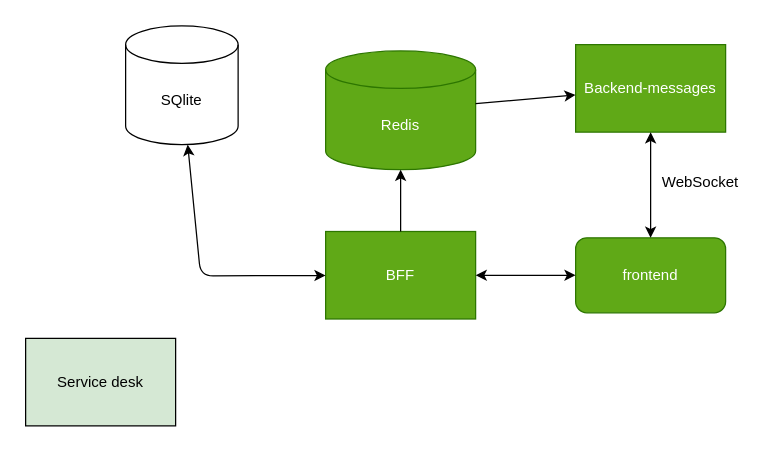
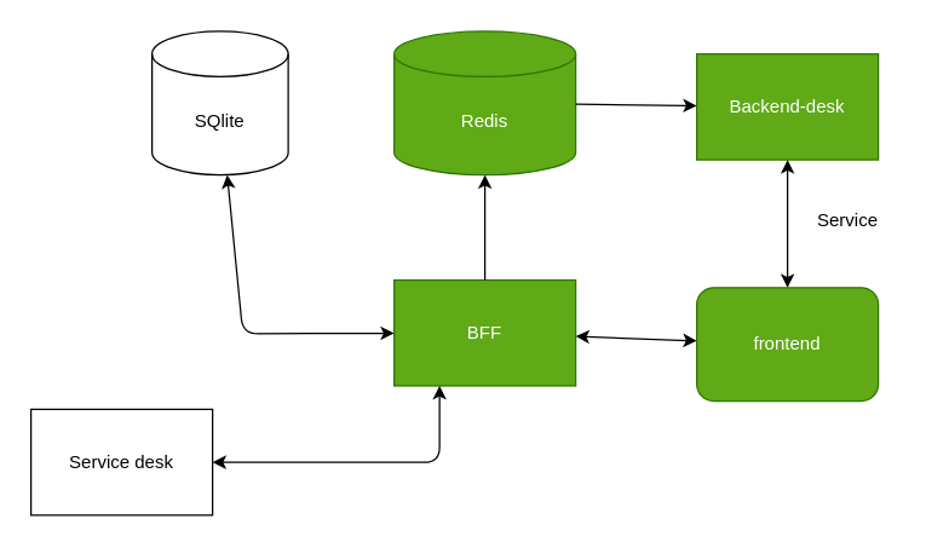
  <mxCell id="0" />
  <mxCell id="1" parent="0" />
  <mxCell id="2" value="BFF" style="rounded=0;whiteSpace=wrap;html=1;fillColor=#60a917;fontColor=#ffffff;strokeColor=#2D7600;" parent="1" vertex="1"><mxGeometry x="260" y="184.5" width="120" height="70" as="geometry" /></mxCell>
- <mxCell id="3" value="Service desk" style="rounded=0;whiteSpace=wrap;html=1;fillColor=#d5e8d4;" parent="1" vertex="1"><mxGeometry x="20" y="270" width="120" height="70" as="geometry" /></mxCell>
- <mxCell id="5" value="frontend" style="rounded=1;whiteSpace=wrap;html=1;fillColor=#60a917;fontColor=#ffffff;strokeColor=#2D7600;" parent="1" vertex="1"><mxGeometry x="460" y="189.5" width="120" height="60" as="geometry" /></mxCell>
+ <mxCell id="3" value="Service desk" style="rounded=0;whiteSpace=wrap;html=1;" parent="1" vertex="1"><mxGeometry x="20" y="270" width="120" height="70" as="geometry" /></mxCell>
+ <mxCell id="4" value="" style="endArrow=classic;startArrow=classic;html=1;exitX=1;exitY=0.5;exitDx=0;exitDy=0;entryX=0.25;entryY=1;entryDx=0;entryDy=0;" parent="1" source="3" target="2" edge="1"><mxGeometry width="50" height="50" relative="1" as="geometry"><mxPoint x="180" y="400" as="sourcePoint" /><mxPoint x="290" y="260" as="targetPoint" /><Array as="points"><mxPoint x="290" y="305" /></Array></mxGeometry></mxCell>
+ <mxCell id="5" value="frontend" style="rounded=1;whiteSpace=wrap;html=1;fillColor=#60a917;fontColor=#ffffff;strokeColor=#2D7600;" parent="1" vertex="1"><mxGeometry x="460" y="189.5" width="120" height="75" as="geometry" /></mxCell>
  <mxCell id="6" value="" style="endArrow=classic;startArrow=classic;html=1;" parent="1" source="2" target="5" edge="1"><mxGeometry width="50" height="50" relative="1" as="geometry"><mxPoint x="470" y="80" as="sourcePoint" /><mxPoint x="520" y="30" as="targetPoint" /></mxGeometry></mxCell>
- <mxCell id="7" value="Backend-messages" style="rounded=0;whiteSpace=wrap;html=1;fillColor=#60a917;fontColor=#ffffff;strokeColor=#2D7600;" parent="1" vertex="1"><mxGeometry x="460" y="35" width="120" height="70" as="geometry" /></mxCell>
+ <mxCell id="7" value="Backend-desk" style="rounded=0;whiteSpace=wrap;html=1;fillColor=#60a917;fontColor=#ffffff;strokeColor=#2D7600;" parent="1" vertex="1"><mxGeometry x="460" y="35" width="120" height="70" as="geometry" /></mxCell>
  <mxCell id="8" value="" style="endArrow=classic;startArrow=classic;html=1;" parent="1" source="5" target="7" edge="1"><mxGeometry width="50" height="50" relative="1" as="geometry"><mxPoint x="210" y="155" as="sourcePoint" /><mxPoint x="210" y="105" as="targetPoint" /></mxGeometry></mxCell>
- <mxCell id="9" value="WebSocket" style="text;html=1;align=center;verticalAlign=middle;whiteSpace=wrap;rounded=0;" parent="1" vertex="1"><mxGeometry x="530" y="130" width="60" height="30" as="geometry" /></mxCell>
- <mxCell id="10" value="Redis" style="shape=cylinder3;whiteSpace=wrap;html=1;boundedLbl=1;backgroundOutline=1;size=15;fillColor=#60a917;fontColor=#ffffff;strokeColor=#2D7600;" parent="1" vertex="1"><mxGeometry x="260" y="40" width="120" height="95" as="geometry" /></mxCell>
+ <mxCell id="9" value="Service" style="text;html=1;align=center;verticalAlign=middle;whiteSpace=wrap;rounded=0;" parent="1" vertex="1"><mxGeometry x="530" y="130" width="60" height="30" as="geometry" /></mxCell>
+ <mxCell id="10" value="Redis" style="shape=cylinder3;whiteSpace=wrap;html=1;boundedLbl=1;backgroundOutline=1;size=15;fillColor=#60a917;fontColor=#ffffff;strokeColor=#2D7600;" parent="1" vertex="1"><mxGeometry x="260" y="20" width="120" height="95" as="geometry" /></mxCell>
  <mxCell id="11" value="" style="endArrow=classic;startArrow=classic;html=1;" parent="1" source="12" target="2" edge="1"><mxGeometry width="50" height="50" relative="1" as="geometry"><mxPoint x="210" y="220" as="sourcePoint" /><mxPoint x="150" y="120" as="targetPoint" /><Array as="points"><mxPoint x="160" y="220" /></Array></mxGeometry></mxCell>
  <mxCell id="12" value="SQlite" style="shape=cylinder3;whiteSpace=wrap;html=1;boundedLbl=1;backgroundOutline=1;size=15;" parent="1" vertex="1"><mxGeometry x="100" y="20" width="90" height="95" as="geometry" /></mxCell>
  <mxCell id="13" value="" style="endArrow=classic;html=1;" parent="1" source="2" target="10" edge="1"><mxGeometry width="50" height="50" relative="1" as="geometry"><mxPoint x="330" y="265" as="sourcePoint" /><mxPoint x="330" y="360" as="targetPoint" /></mxGeometry></mxCell>
  <mxCell id="14" value="" style="endArrow=classic;html=1;" parent="1" source="10" target="7" edge="1"><mxGeometry width="50" height="50" relative="1" as="geometry"><mxPoint x="330" y="195" as="sourcePoint" /><mxPoint x="330" y="125" as="targetPoint" /></mxGeometry></mxCell>
